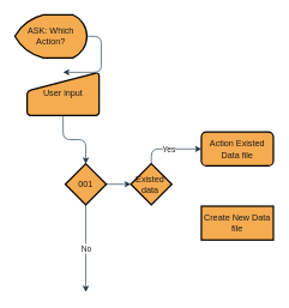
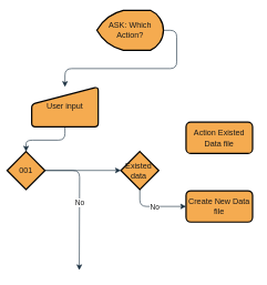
  <mxCell id="0" />
  <mxCell id="1" parent="0" />
  <mxCell id="2" style="edgeStyle=orthogonalEdgeStyle;curved=0;rounded=1;sketch=0;orthogonalLoop=1;jettySize=auto;html=1;exitX=1;exitY=0.5;exitDx=0;exitDy=0;exitPerimeter=0;entryX=0;entryY=0.5;entryDx=0;entryDy=0;entryPerimeter=0;fontColor=#1A1A1A;strokeColor=#182E3E;" edge="1" parent="1" source="4" target="12"><mxGeometry relative="1" as="geometry" /></mxCell>
  <mxCell id="3" value="No" style="edgeStyle=orthogonalEdgeStyle;curved=0;rounded=1;sketch=0;orthogonalLoop=1;jettySize=auto;html=1;fontColor=#1A1A1A;strokeColor=#182E3E;" edge="1" parent="1" source="4"><mxGeometry relative="1" as="geometry"><mxPoint x="118.5" y="405.167" as="targetPoint" /></mxGeometry></mxCell>
- <mxCell id="4" value="001" style="strokeWidth=2;html=1;shape=mxgraph.flowchart.decision;whiteSpace=wrap;rounded=1;sketch=0;fontColor=#1A1A1A;fillColor=#F5AB50;" vertex="1" parent="1"><mxGeometry x="90" y="227" width="57" height="57" as="geometry" /></mxCell>
+ <mxCell id="4" value="001" style="strokeWidth=2;html=1;shape=mxgraph.flowchart.decision;whiteSpace=wrap;rounded=1;sketch=0;fontColor=#1A1A1A;fillColor=#F5AB50;" vertex="1" parent="1"><mxGeometry x="10" y="227" width="57" height="57" as="geometry" /></mxCell>
  <mxCell id="5" style="edgeStyle=orthogonalEdgeStyle;curved=0;rounded=1;sketch=0;orthogonalLoop=1;jettySize=auto;html=1;entryX=0.5;entryY=0;entryDx=0;entryDy=0;entryPerimeter=0;fontColor=#1A1A1A;strokeColor=#182E3E;" edge="1" parent="1" source="6" target="4"><mxGeometry relative="1" as="geometry" /></mxCell>
- <mxCell id="6" value="User input" style="html=1;strokeWidth=2;shape=manualInput;whiteSpace=wrap;rounded=1;size=26;arcSize=11;sketch=0;fontColor=#1A1A1A;fillColor=#F5AB50;" vertex="1" parent="1"><mxGeometry x="37" y="100" width="100" height="60" as="geometry" /></mxCell>
+ <mxCell id="6" value="User input" style="html=1;strokeWidth=2;shape=manualInput;whiteSpace=wrap;rounded=1;size=26;arcSize=11;sketch=0;fontColor=#1A1A1A;fillColor=#F5AB50;" vertex="1" parent="1"><mxGeometry x="47" y="130" width="100" height="60" as="geometry" /></mxCell>
  <mxCell id="7" style="edgeStyle=orthogonalEdgeStyle;curved=0;rounded=1;sketch=0;orthogonalLoop=1;jettySize=auto;html=1;exitX=1;exitY=0.5;exitDx=0;exitDy=0;exitPerimeter=0;entryX=0.5;entryY=0;entryDx=0;entryDy=0;fontColor=#1A1A1A;strokeColor=#182E3E;" edge="1" parent="1" source="8" target="6"><mxGeometry relative="1" as="geometry" /></mxCell>
- <mxCell id="8" value="&lt;span&gt;ASK: Which Action?&lt;/span&gt;" style="strokeWidth=2;html=1;shape=mxgraph.flowchart.display;whiteSpace=wrap;rounded=1;sketch=0;fontColor=#1A1A1A;fillColor=#F5AB50;" vertex="1" parent="1"><mxGeometry x="20" y="20" width="100" height="60" as="geometry" /></mxCell>
+ <mxCell id="8" value="&lt;span&gt;ASK: Which Action?&lt;/span&gt;" style="strokeWidth=2;html=1;shape=mxgraph.flowchart.display;whiteSpace=wrap;rounded=1;sketch=0;fontColor=#1A1A1A;fillColor=#F5AB50;" vertex="1" parent="1"><mxGeometry x="145" y="15" width="100" height="60" as="geometry" /></mxCell>
  <mxCell id="9" value="Action Existed Data file" style="rounded=1;whiteSpace=wrap;html=1;absoluteArcSize=1;arcSize=14;strokeWidth=2;sketch=0;fontColor=#1A1A1A;fillColor=#F5AB50;" vertex="1" parent="1"><mxGeometry x="279" y="183" width="100" height="47" as="geometry" /></mxCell>
- <mxCell id="10" value="Yes" style="edgeStyle=orthogonalEdgeStyle;curved=0;rounded=1;sketch=0;orthogonalLoop=1;jettySize=auto;html=1;fontColor=#1A1A1A;strokeColor=#182E3E;exitX=0.5;exitY=0;exitDx=0;exitDy=0;exitPerimeter=0;" edge="1" parent="1" source="12" target="9"><mxGeometry relative="1" as="geometry" /></mxCell>
+ <mxCell id="11" value="No" style="edgeStyle=orthogonalEdgeStyle;curved=0;rounded=1;sketch=0;orthogonalLoop=1;jettySize=auto;html=1;entryX=0;entryY=0.5;entryDx=0;entryDy=0;fontColor=#1A1A1A;strokeColor=#182E3E;exitX=0.5;exitY=1;exitDx=0;exitDy=0;exitPerimeter=0;" edge="1" parent="1" source="12" target="13"><mxGeometry relative="1" as="geometry" /></mxCell>
  <mxCell id="12" value="Existed&amp;nbsp;&lt;br&gt;data&amp;nbsp;" style="strokeWidth=2;html=1;shape=mxgraph.flowchart.decision;whiteSpace=wrap;rounded=1;sketch=0;fontColor=#1A1A1A;fillColor=#F5AB50;" vertex="1" parent="1"><mxGeometry x="181" y="227" width="57" height="57" as="geometry" /></mxCell>
- <mxCell id="13" value="Create New Data file" style="whiteSpace=wrap;html=1;absoluteArcSize=1;arcSize=14;strokeWidth=2;sketch=0;fontColor=#1A1A1A;fillColor=#F5AB50;rounded=0;" vertex="1" parent="1"><mxGeometry x="279" y="286" width="100" height="47" as="geometry" /></mxCell>
+ <mxCell id="13" value="Create New Data file" style="rounded=1;whiteSpace=wrap;html=1;absoluteArcSize=1;arcSize=14;strokeWidth=2;sketch=0;fontColor=#1A1A1A;fillColor=#F5AB50;" vertex="1" parent="1"><mxGeometry x="279" y="286" width="100" height="47" as="geometry" /></mxCell>
